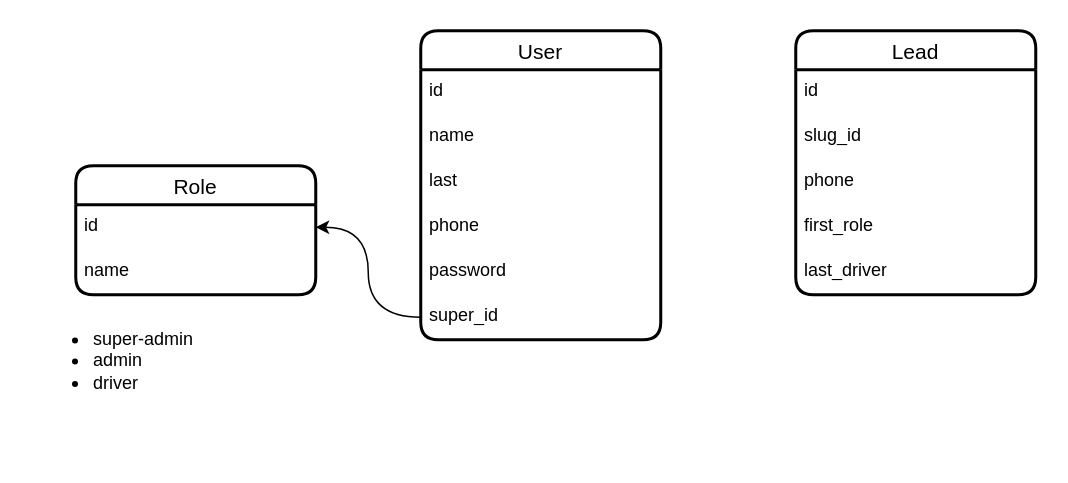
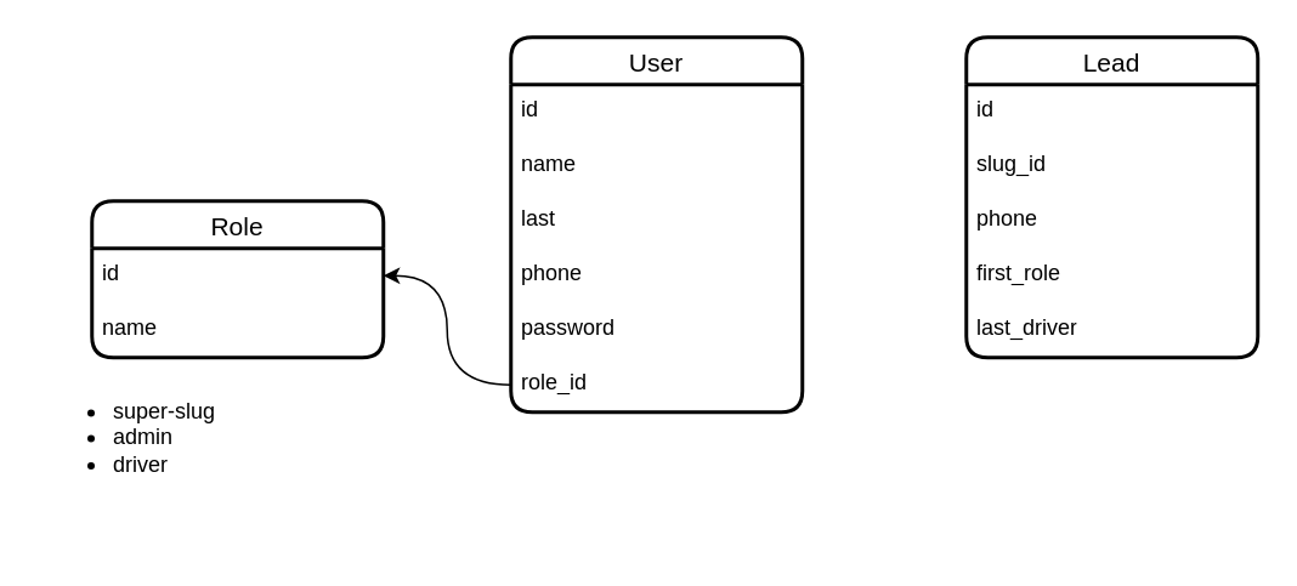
  <mxCell id="0" />
  <mxCell id="1" parent="0" />
  <mxCell id="2" value="User" style="swimlane;fontStyle=0;childLayout=stackLayout;horizontal=1;startSize=26;horizontalStack=0;resizeParent=1;resizeParentMax=0;resizeLast=0;collapsible=1;marginBottom=0;align=center;fontSize=14;strokeWidth=2;rounded=1;shadow=0;glass=0;swimlaneLine=1;" parent="1" vertex="1"><mxGeometry x="280" y="20" width="160" height="206" as="geometry" /></mxCell>
  <mxCell id="3" value="id" style="text;strokeColor=none;fillColor=none;spacingLeft=4;spacingRight=4;overflow=hidden;rotatable=0;points=[[0,0.5],[1,0.5]];portConstraint=eastwest;fontSize=12;whiteSpace=wrap;html=1;" parent="2" vertex="1"><mxGeometry y="26" width="160" height="30" as="geometry" /></mxCell>
  <mxCell id="4" value="name" style="text;strokeColor=none;fillColor=none;spacingLeft=4;spacingRight=4;overflow=hidden;rotatable=0;points=[[0,0.5],[1,0.5]];portConstraint=eastwest;fontSize=12;whiteSpace=wrap;html=1;" parent="2" vertex="1"><mxGeometry y="56" width="160" height="30" as="geometry" /></mxCell>
  <mxCell id="5" value="last" style="text;strokeColor=none;fillColor=none;spacingLeft=4;spacingRight=4;overflow=hidden;rotatable=0;points=[[0,0.5],[1,0.5]];portConstraint=eastwest;fontSize=12;whiteSpace=wrap;html=1;" parent="2" vertex="1"><mxGeometry y="86" width="160" height="30" as="geometry" /></mxCell>
  <mxCell id="6" value="phone" style="text;strokeColor=none;fillColor=none;spacingLeft=4;spacingRight=4;overflow=hidden;rotatable=0;points=[[0,0.5],[1,0.5]];portConstraint=eastwest;fontSize=12;whiteSpace=wrap;html=1;" parent="2" vertex="1"><mxGeometry y="116" width="160" height="30" as="geometry" /></mxCell>
  <mxCell id="7" value="password" style="text;strokeColor=none;fillColor=none;spacingLeft=4;spacingRight=4;overflow=hidden;rotatable=0;points=[[0,0.5],[1,0.5]];portConstraint=eastwest;fontSize=12;whiteSpace=wrap;html=1;" parent="2" vertex="1"><mxGeometry y="146" width="160" height="30" as="geometry" /></mxCell>
- <mxCell id="8" value="super_id" style="text;strokeColor=none;fillColor=none;spacingLeft=4;spacingRight=4;overflow=hidden;rotatable=0;points=[[0,0.5],[1,0.5]];portConstraint=eastwest;fontSize=12;whiteSpace=wrap;html=1;" parent="2" vertex="1"><mxGeometry y="176" width="160" height="30" as="geometry" /></mxCell>
+ <mxCell id="8" value="role_id" style="text;strokeColor=none;fillColor=none;spacingLeft=4;spacingRight=4;overflow=hidden;rotatable=0;points=[[0,0.5],[1,0.5]];portConstraint=eastwest;fontSize=12;whiteSpace=wrap;html=1;" parent="2" vertex="1"><mxGeometry y="176" width="160" height="30" as="geometry" /></mxCell>
  <mxCell id="9" value="Role" style="swimlane;fontStyle=0;childLayout=stackLayout;horizontal=1;startSize=26;horizontalStack=0;resizeParent=1;resizeParentMax=0;resizeLast=0;collapsible=1;marginBottom=0;align=center;fontSize=14;strokeWidth=2;rounded=1;shadow=0;glass=0;swimlaneLine=1;" parent="1" vertex="1"><mxGeometry x="50" y="110" width="160" height="86" as="geometry" /></mxCell>
  <mxCell id="10" value="id" style="text;strokeColor=none;fillColor=none;spacingLeft=4;spacingRight=4;overflow=hidden;rotatable=0;points=[[0,0.5],[1,0.5]];portConstraint=eastwest;fontSize=12;whiteSpace=wrap;html=1;" parent="9" vertex="1"><mxGeometry y="26" width="160" height="30" as="geometry" /></mxCell>
  <mxCell id="11" value="name" style="text;strokeColor=none;fillColor=none;spacingLeft=4;spacingRight=4;overflow=hidden;rotatable=0;points=[[0,0.5],[1,0.5]];portConstraint=eastwest;fontSize=12;whiteSpace=wrap;html=1;" parent="9" vertex="1"><mxGeometry y="56" width="160" height="30" as="geometry" /></mxCell>
  <mxCell id="12" style="edgeStyle=orthogonalEdgeStyle;rounded=0;orthogonalLoop=1;jettySize=auto;html=1;entryX=1;entryY=0.5;entryDx=0;entryDy=0;curved=1;" parent="1" source="8" target="10" edge="1"><mxGeometry relative="1" as="geometry" /></mxCell>
- <mxCell id="13" value="&lt;ul&gt;&lt;li&gt;super-admin&lt;/li&gt;&lt;li&gt;admin&lt;/li&gt;&lt;li&gt;driver&lt;/li&gt;&lt;/ul&gt;" style="text;strokeColor=none;fillColor=none;html=1;whiteSpace=wrap;verticalAlign=middle;overflow=hidden;" vertex="1" parent="1"><mxGeometry x="20" y="180" width="233" height="120" as="geometry" /></mxCell>
+ <mxCell id="13" value="&lt;ul&gt;&lt;li&gt;super-slug&lt;/li&gt;&lt;li&gt;admin&lt;/li&gt;&lt;li&gt;driver&lt;/li&gt;&lt;/ul&gt;" style="text;strokeColor=none;fillColor=none;html=1;whiteSpace=wrap;verticalAlign=middle;overflow=hidden;" vertex="1" parent="1"><mxGeometry x="20" y="180" width="233" height="120" as="geometry" /></mxCell>
  <mxCell id="14" value="Lead" style="swimlane;fontStyle=0;childLayout=stackLayout;horizontal=1;startSize=26;horizontalStack=0;resizeParent=1;resizeParentMax=0;resizeLast=0;collapsible=1;marginBottom=0;align=center;fontSize=14;strokeWidth=2;rounded=1;shadow=0;glass=0;swimlaneLine=1;" vertex="1" parent="1"><mxGeometry x="530" y="20" width="160" height="176" as="geometry" /></mxCell>
  <mxCell id="15" value="id" style="text;strokeColor=none;fillColor=none;spacingLeft=4;spacingRight=4;overflow=hidden;rotatable=0;points=[[0,0.5],[1,0.5]];portConstraint=eastwest;fontSize=12;whiteSpace=wrap;html=1;" vertex="1" parent="14"><mxGeometry y="26" width="160" height="30" as="geometry" /></mxCell>
  <mxCell id="16" value="slug_id" style="text;strokeColor=none;fillColor=none;spacingLeft=4;spacingRight=4;overflow=hidden;rotatable=0;points=[[0,0.5],[1,0.5]];portConstraint=eastwest;fontSize=12;whiteSpace=wrap;html=1;" vertex="1" parent="14"><mxGeometry y="56" width="160" height="30" as="geometry" /></mxCell>
  <mxCell id="17" value="phone" style="text;strokeColor=none;fillColor=none;spacingLeft=4;spacingRight=4;overflow=hidden;rotatable=0;points=[[0,0.5],[1,0.5]];portConstraint=eastwest;fontSize=12;whiteSpace=wrap;html=1;" vertex="1" parent="14"><mxGeometry y="86" width="160" height="30" as="geometry" /></mxCell>
  <mxCell id="18" value="first_role" style="text;strokeColor=none;fillColor=none;spacingLeft=4;spacingRight=4;overflow=hidden;rotatable=0;points=[[0,0.5],[1,0.5]];portConstraint=eastwest;fontSize=12;whiteSpace=wrap;html=1;" vertex="1" parent="14"><mxGeometry y="116" width="160" height="30" as="geometry" /></mxCell>
  <mxCell id="19" value="last_driver" style="text;strokeColor=none;fillColor=none;spacingLeft=4;spacingRight=4;overflow=hidden;rotatable=0;points=[[0,0.5],[1,0.5]];portConstraint=eastwest;fontSize=12;whiteSpace=wrap;html=1;" vertex="1" parent="14"><mxGeometry y="146" width="160" height="30" as="geometry" /></mxCell>
